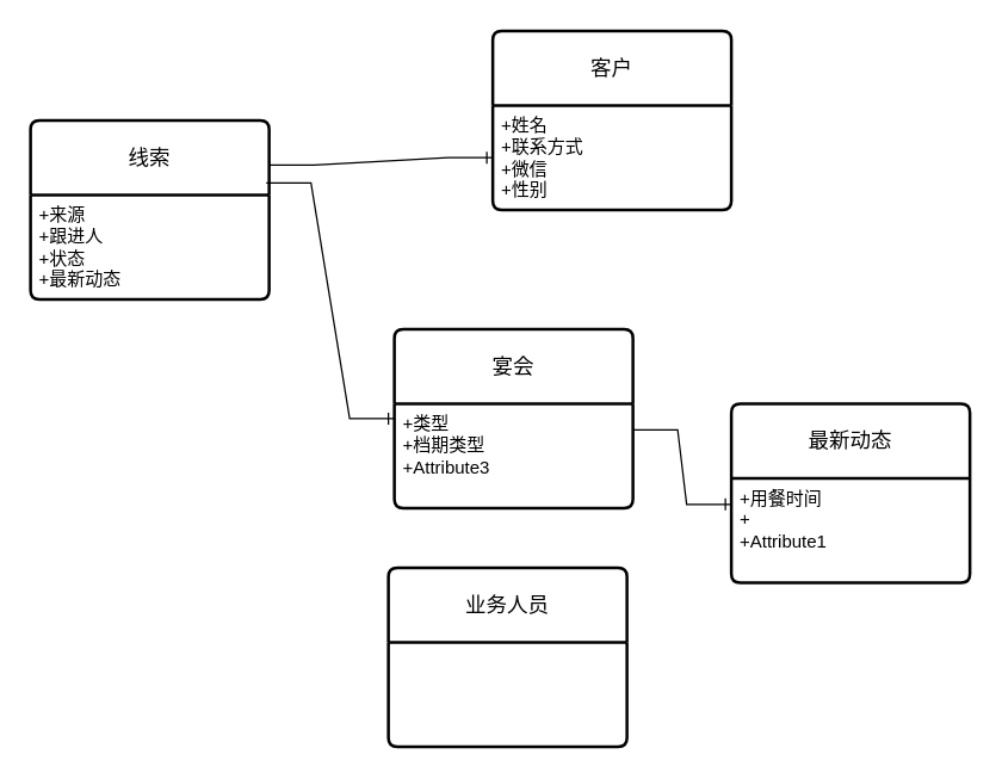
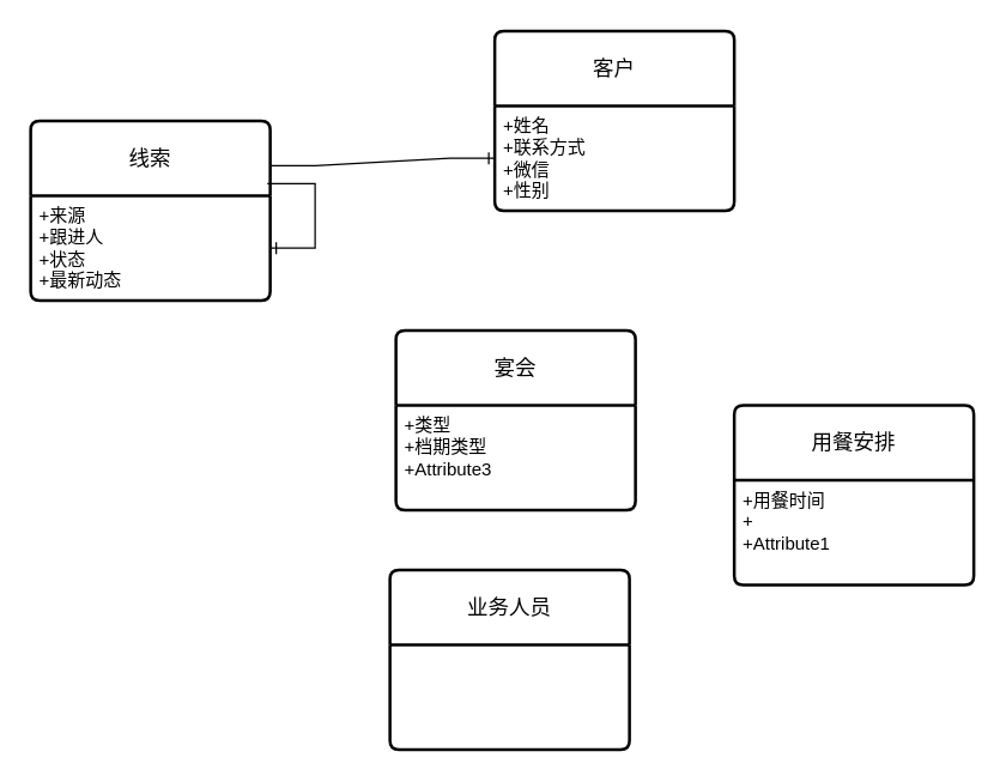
  <mxCell id="0" />
  <mxCell id="1" parent="0" />
  <mxCell id="2" value="线索" style="swimlane;childLayout=stackLayout;horizontal=1;startSize=50;horizontalStack=0;rounded=1;fontSize=14;fontStyle=0;strokeWidth=2;resizeParent=0;resizeLast=1;shadow=0;dashed=0;align=center;arcSize=4;whiteSpace=wrap;html=1;" vertex="1" parent="1"><mxGeometry x="20" y="80" width="160" height="120" as="geometry" /></mxCell>
  <mxCell id="3" value="+来源&lt;br&gt;+跟进人&lt;br&gt;+状态&lt;div&gt;+最新动态&lt;br&gt;&lt;/div&gt;" style="align=left;strokeColor=none;fillColor=none;spacingLeft=4;fontSize=12;verticalAlign=top;resizable=0;rotatable=0;part=1;html=1;" vertex="1" parent="2"><mxGeometry y="50" width="160" height="70" as="geometry" /></mxCell>
  <mxCell id="4" value="客户" style="swimlane;childLayout=stackLayout;horizontal=1;startSize=50;horizontalStack=0;rounded=1;fontSize=14;fontStyle=0;strokeWidth=2;resizeParent=0;resizeLast=1;shadow=0;dashed=0;align=center;arcSize=4;whiteSpace=wrap;html=1;" vertex="1" parent="1"><mxGeometry x="330" y="20" width="160" height="120" as="geometry" /></mxCell>
  <mxCell id="5" value="+姓名&lt;br&gt;+联系方式&lt;br&gt;+微信&lt;div&gt;+性别&lt;br&gt;&lt;/div&gt;" style="align=left;strokeColor=none;fillColor=none;spacingLeft=4;fontSize=12;verticalAlign=top;resizable=0;rotatable=0;part=1;html=1;" vertex="1" parent="4"><mxGeometry y="50" width="160" height="70" as="geometry" /></mxCell>
  <mxCell id="6" value="" style="edgeStyle=entityRelationEdgeStyle;fontSize=12;html=1;endArrow=ERone;endFill=1;rounded=0;exitX=1;exitY=0.25;exitDx=0;exitDy=0;" edge="1" parent="1" source="2" target="5"><mxGeometry width="100" height="100" relative="1" as="geometry"><mxPoint x="290" y="260" as="sourcePoint" /><mxPoint x="390" y="160" as="targetPoint" /></mxGeometry></mxCell>
  <mxCell id="7" value="宴会" style="swimlane;childLayout=stackLayout;horizontal=1;startSize=50;horizontalStack=0;rounded=1;fontSize=14;fontStyle=0;strokeWidth=2;resizeParent=0;resizeLast=1;shadow=0;dashed=0;align=center;arcSize=4;whiteSpace=wrap;html=1;" vertex="1" parent="1"><mxGeometry x="264" y="220" width="160" height="120" as="geometry" /></mxCell>
  <mxCell id="8" value="+类型&lt;br&gt;+档期类型&lt;br&gt;+Attribute3" style="align=left;strokeColor=none;fillColor=none;spacingLeft=4;fontSize=12;verticalAlign=top;resizable=0;rotatable=0;part=1;html=1;" vertex="1" parent="7"><mxGeometry y="50" width="160" height="70" as="geometry" /></mxCell>
- <mxCell id="9" value="最新动态" style="swimlane;childLayout=stackLayout;horizontal=1;startSize=50;horizontalStack=0;rounded=1;fontSize=14;fontStyle=0;strokeWidth=2;resizeParent=0;resizeLast=1;shadow=0;dashed=0;align=center;arcSize=4;whiteSpace=wrap;html=1;" vertex="1" parent="1"><mxGeometry x="490" y="270" width="160" height="120" as="geometry" /></mxCell>
+ <mxCell id="9" value="用餐安排" style="swimlane;childLayout=stackLayout;horizontal=1;startSize=50;horizontalStack=0;rounded=1;fontSize=14;fontStyle=0;strokeWidth=2;resizeParent=0;resizeLast=1;shadow=0;dashed=0;align=center;arcSize=4;whiteSpace=wrap;html=1;" vertex="1" parent="1"><mxGeometry x="490" y="270" width="160" height="120" as="geometry" /></mxCell>
  <mxCell id="10" value="+用餐时间&lt;br&gt;+&lt;br&gt;+Attribute1" style="align=left;strokeColor=none;fillColor=none;spacingLeft=4;fontSize=12;verticalAlign=top;resizable=0;rotatable=0;part=1;html=1;" vertex="1" parent="9"><mxGeometry y="50" width="160" height="70" as="geometry" /></mxCell>
- <mxCell id="11" value="" style="edgeStyle=entityRelationEdgeStyle;fontSize=12;html=1;endArrow=ERone;endFill=1;rounded=0;exitX=0.988;exitY=0.35;exitDx=0;exitDy=0;exitPerimeter=0;entryX=0;entryY=0.5;entryDx=0;entryDy=0;" edge="1" parent="1" source="2" target="7"><mxGeometry width="100" height="100" relative="1" as="geometry"><mxPoint x="290" y="260" as="sourcePoint" /><mxPoint x="390" y="160" as="targetPoint" /></mxGeometry></mxCell>
- <mxCell id="12" value="" style="edgeStyle=entityRelationEdgeStyle;fontSize=12;html=1;endArrow=ERone;endFill=1;rounded=0;exitX=1;exitY=0.25;exitDx=0;exitDy=0;entryX=0;entryY=0.25;entryDx=0;entryDy=0;" edge="1" parent="1" source="8" target="10"><mxGeometry width="100" height="100" relative="1" as="geometry"><mxPoint x="380" y="530" as="sourcePoint" /><mxPoint x="480" y="430" as="targetPoint" /></mxGeometry></mxCell>
+ <mxCell id="11" value="" style="edgeStyle=entityRelationEdgeStyle;fontSize=12;html=1;endArrow=ERone;endFill=1;rounded=0;exitX=0.988;exitY=0.35;exitDx=0;exitDy=0;exitPerimeter=0;" edge="1" parent="1" source="2" target="3"><mxGeometry width="100" height="100" relative="1" as="geometry"><mxPoint x="290" y="260" as="sourcePoint" /><mxPoint x="390" y="160" as="targetPoint" /></mxGeometry></mxCell>
  <mxCell id="13" value="业务人员" style="swimlane;childLayout=stackLayout;horizontal=1;startSize=50;horizontalStack=0;rounded=1;fontSize=14;fontStyle=0;strokeWidth=2;resizeParent=0;resizeLast=1;shadow=0;dashed=0;align=center;arcSize=4;whiteSpace=wrap;html=1;" vertex="1" parent="1"><mxGeometry x="260" y="380" width="160" height="120" as="geometry" /></mxCell>
  <mxCell id="14" value="&lt;div&gt;&lt;br&gt;&lt;/div&gt;" style="align=left;strokeColor=none;fillColor=none;spacingLeft=4;fontSize=12;verticalAlign=top;resizable=0;rotatable=0;part=1;html=1;" vertex="1" parent="13"><mxGeometry y="50" width="160" height="70" as="geometry" /></mxCell>
